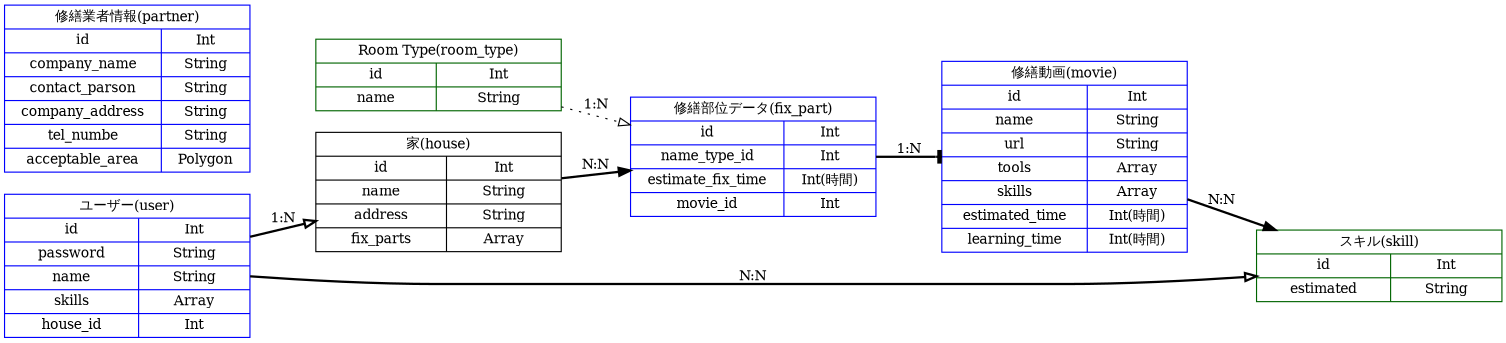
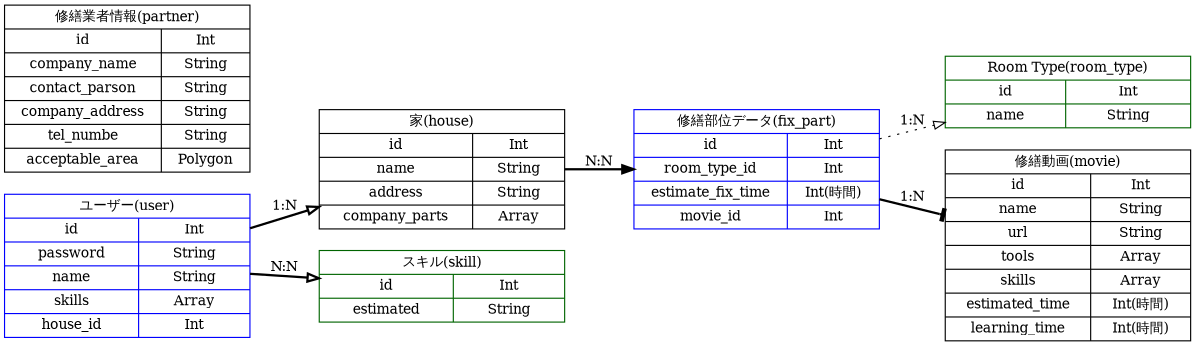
  digraph {
    rankdir=LR
    node [color=black fontsize=12 shape=record]
    edge [arrowhead=onormal fontsize=12 style=bold]
    n1 [color=blue label="ユーザー(user)|{{id|password|name|skills|house_id}|{Int|String|String|Array|Int}}" width=3.0]
-   n2 [label="家(house)|{{id|name|address|fix_parts}|{Int|String|String|Array}}" width=3.0]
+   n2 [label="家(house)|{{id|name|address|company_parts}|{Int|String|String|Array}}" width=3.0]
    n3 [color=darkgreen label="スキル(skill)|{{id|estimated}|{Int|String}}" width=3.0]
-   n4 [color=blue label="修繕部位データ(fix_part)|{{id|name_type_id|estimate_fix_time|movie_id}|{Int|Int|Int(時間)|Int}}" width=3.0]
+   n4 [color=blue label="修繕部位データ(fix_part)|{{id|room_type_id|estimate_fix_time|movie_id}|{Int|Int|Int(時間)|Int}}" width=3.0]
    n5 [color=darkgreen label="Room Type(room_type)|{{id|name}|{Int|String}}" width=3.0]
-   n6 [color=blue label="修繕動画(movie)|{{id|name|url|tools|skills|estimated_time|learning_time}|{Int|String|String|Array|Array|Int(時間)|Int(時間)}}" width=3.0]
-   n7 [color=blue label="修繕業者情報(partner)|{{id|company_name|contact_parson|company_address|tel_numbe|acceptable_area}|{Int|String|String|String|String|Polygon}}" width=3.0]
+   n6 [label="修繕動画(movie)|{{id|name|url|tools|skills|estimated_time|learning_time}|{Int|String|String|Array|Array|Int(時間)|Int(時間)}}" width=3.0]
+   n7 [label="修繕業者情報(partner)|{{id|company_name|contact_parson|company_address|tel_numbe|acceptable_area}|{Int|String|String|String|String|Polygon}}" width=3.0]
    n1 -> n2 [label="1:N"]
    n1 -> n3 [label="N:N"]
    n2 -> n4 [arrowhead=normal label="N:N"]
-   n5 -> n4 [label="1:N" style=dotted]
+   n4 -> n5 [label="1:N" style=dotted]
    n4 -> n6 [arrowhead=tee label="1:N"]
-   n6 -> n3 [arrowhead=normal label="N:N"]
  }
